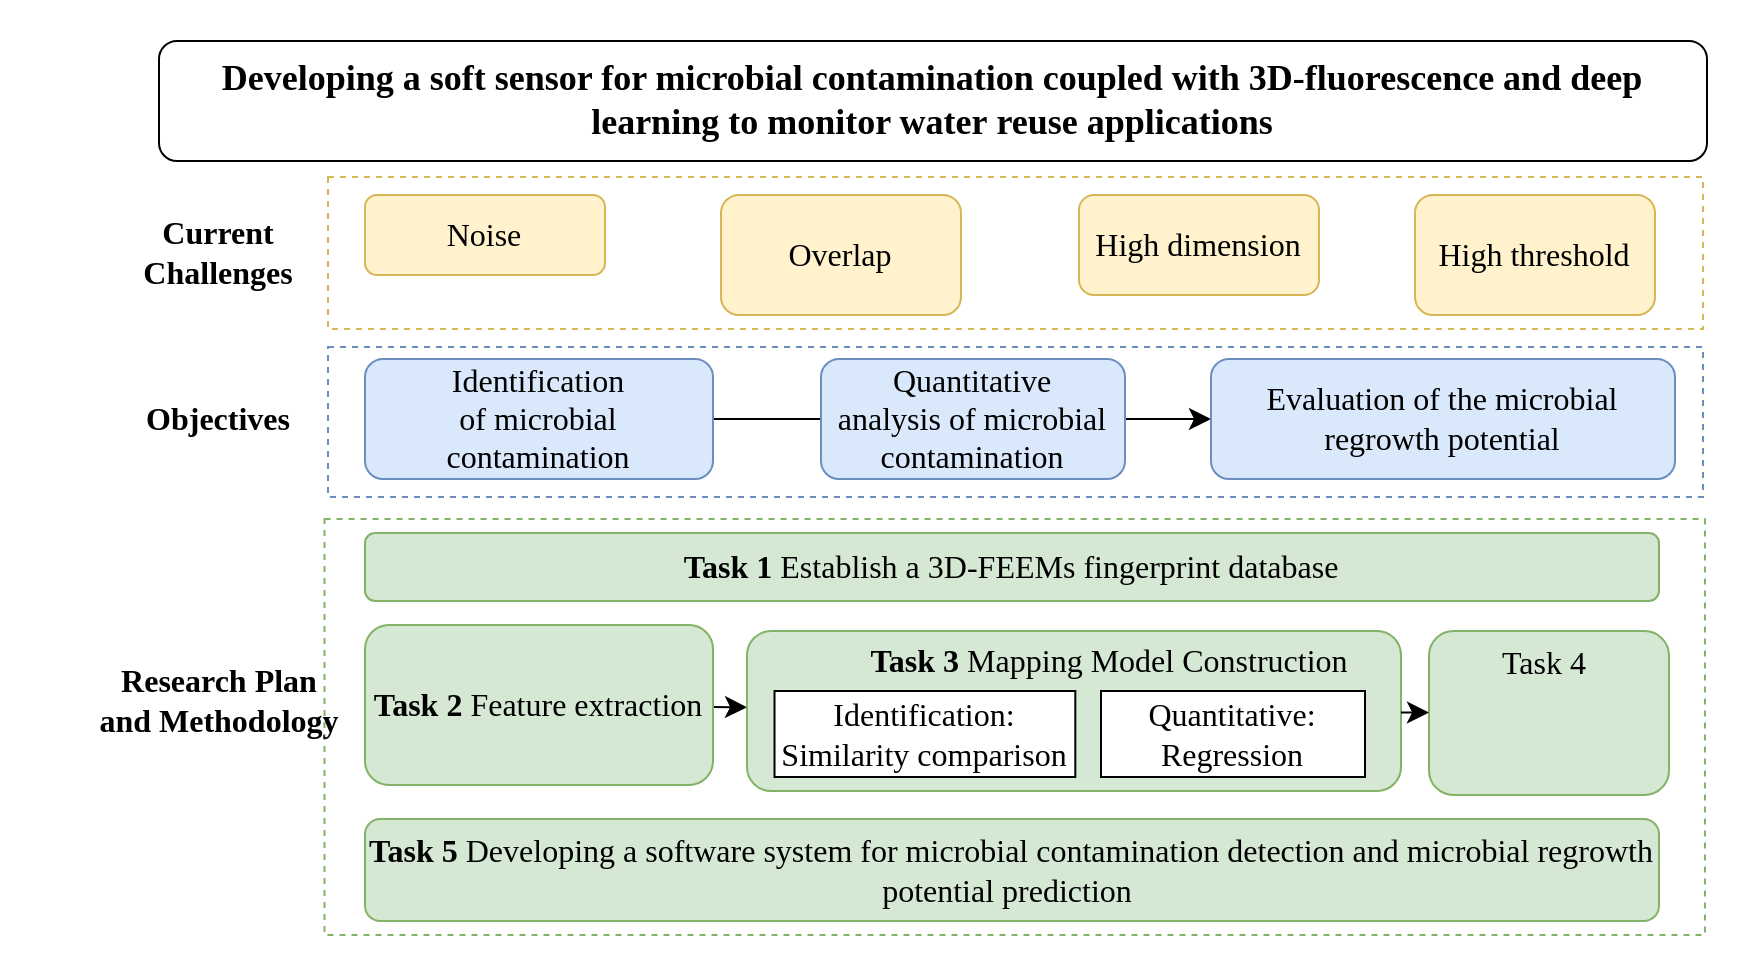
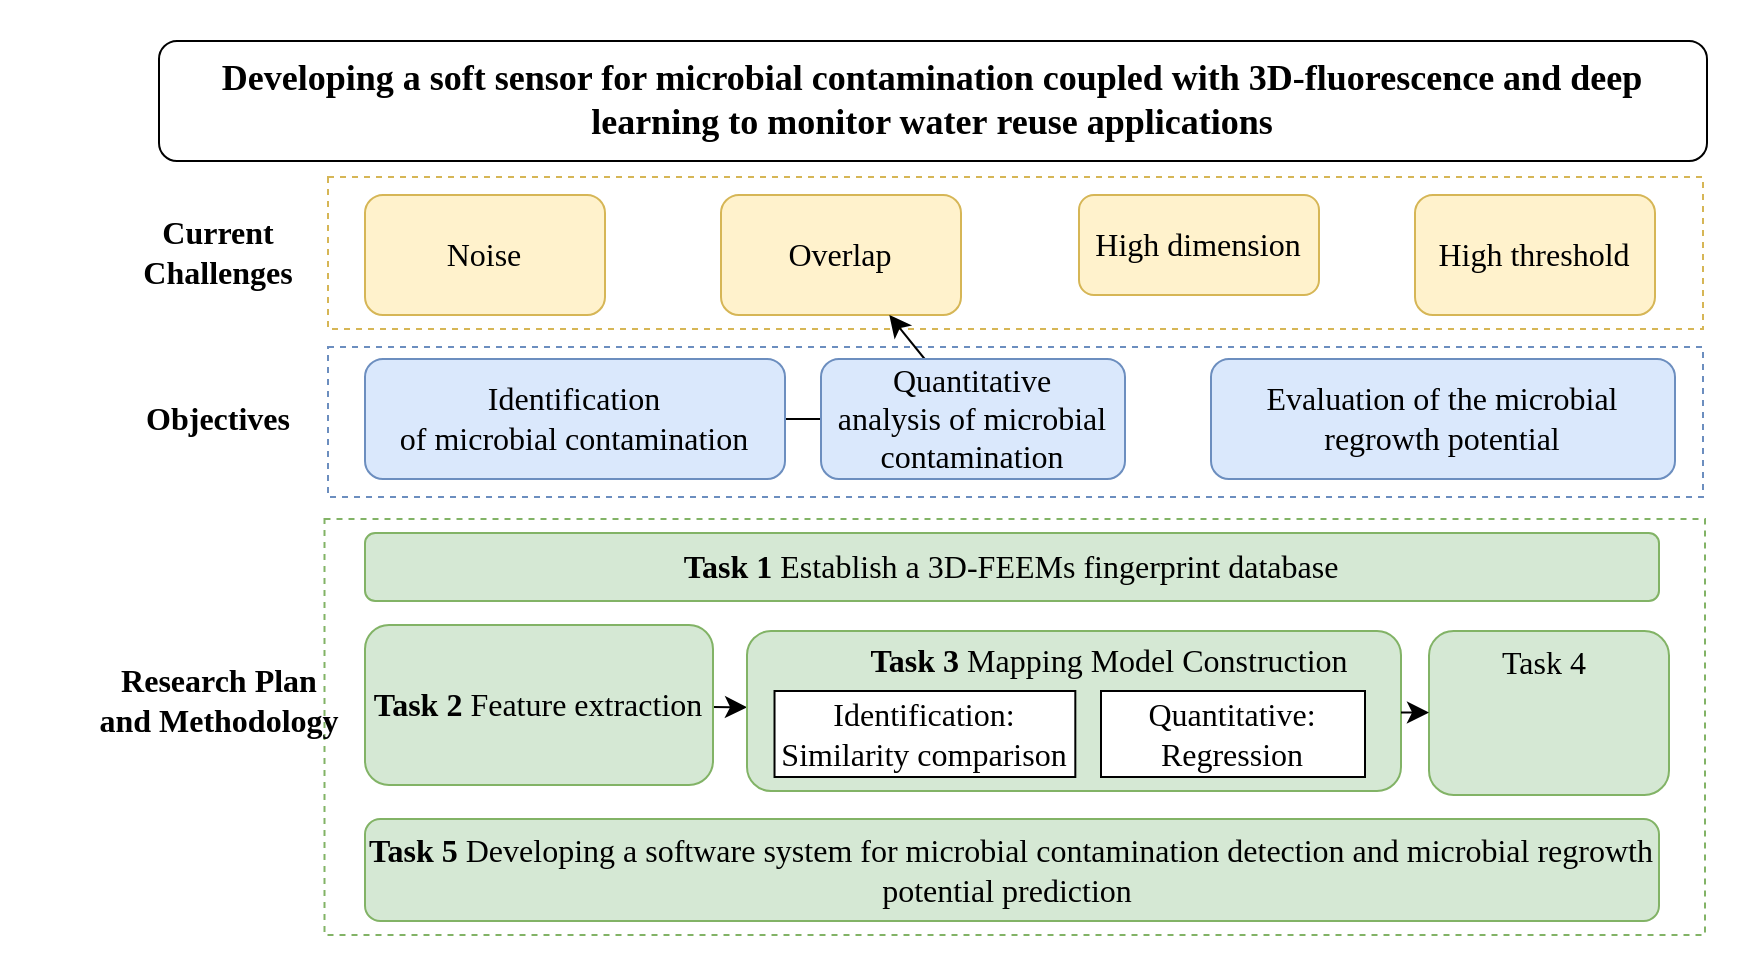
  <mxCell id="0" />
  <mxCell id="1" parent="0" />
  <mxCell id="2" value="" style="rounded=0;whiteSpace=wrap;html=1;fontSize=16;fillStyle=zigzag-line;fillColor=none;dashed=1;strokeColor=#D6B656;strokeWidth=1;" vertex="1" parent="1"><mxGeometry x="163.5" y="88" width="687.5" height="76" as="geometry" /></mxCell>
  <mxCell id="3" value="" style="rounded=0;whiteSpace=wrap;html=1;fontSize=16;fillStyle=zigzag-line;fillColor=none;dashed=1;strokeColor=#6C8EBF;strokeWidth=1;fontFamily=Times New Roman;" vertex="1" parent="1"><mxGeometry x="163.5" y="173" width="687.5" height="75" as="geometry" /></mxCell>
  <mxCell id="4" value="" style="rounded=0;whiteSpace=wrap;html=1;fontSize=16;fillStyle=zigzag-line;fillColor=none;dashed=1;strokeColor=#82B366;strokeWidth=1;fontFamily=Times New Roman;" vertex="1" parent="1"><mxGeometry x="161.75" y="259" width="690.25" height="208" as="geometry" /></mxCell>
- <mxCell id="5" value="Noise" style="rounded=1;whiteSpace=wrap;html=1;fontSize=16;fillColor=#fff2cc;strokeColor=#d6b656;fontFamily=Times New Roman;" vertex="1" parent="1"><mxGeometry x="182" y="97" width="120" height="40" as="geometry" /></mxCell>
+ <mxCell id="5" value="Noise" style="rounded=1;whiteSpace=wrap;html=1;fontSize=16;fillColor=#fff2cc;strokeColor=#d6b656;fontFamily=Times New Roman;" vertex="1" parent="1"><mxGeometry x="182" y="97" width="120" height="60" as="geometry" /></mxCell>
  <mxCell id="6" value="Current&lt;br&gt;Challenges" style="text;html=1;strokeColor=none;fillColor=none;align=center;verticalAlign=middle;whiteSpace=wrap;rounded=0;fontSize=16;fontStyle=1;fontFamily=Times New Roman;" vertex="1" parent="1"><mxGeometry x="79" y="111" width="60" height="30" as="geometry" /></mxCell>
  <mxCell id="7" value="Objectives" style="text;html=1;strokeColor=none;fillColor=none;align=center;verticalAlign=middle;whiteSpace=wrap;rounded=0;fontSize=16;fontStyle=1;fontFamily=Times New Roman;" vertex="1" parent="1"><mxGeometry x="79" y="194" width="60" height="30" as="geometry" /></mxCell>
  <mxCell id="8" value="Research&amp;nbsp;Plan &lt;br&gt;and Methodology" style="text;html=1;strokeColor=none;fillColor=none;align=center;verticalAlign=middle;whiteSpace=wrap;rounded=0;fontSize=16;fontStyle=1;fontFamily=Times New Roman;" vertex="1" parent="1"><mxGeometry x="20.5" y="335" width="177" height="30" as="geometry" /></mxCell>
  <mxCell id="9" value="Overlap" style="rounded=1;whiteSpace=wrap;html=1;fontSize=16;fillColor=#fff2cc;strokeColor=#d6b656;fontFamily=Times New Roman;" vertex="1" parent="1"><mxGeometry x="360" y="97" width="120" height="60" as="geometry" /></mxCell>
  <mxCell id="10" value="High dimension" style="rounded=1;whiteSpace=wrap;html=1;fontSize=16;fillColor=#fff2cc;strokeColor=#d6b656;fontFamily=Times New Roman;" vertex="1" parent="1"><mxGeometry x="539" y="97" width="120" height="50" as="geometry" /></mxCell>
  <mxCell id="11" value="High threshold" style="rounded=1;whiteSpace=wrap;html=1;fontSize=16;fillColor=#fff2cc;strokeColor=#d6b656;fontFamily=Times New Roman;" vertex="1" parent="1"><mxGeometry x="707" y="97" width="120" height="60" as="geometry" /></mxCell>
  <mxCell id="12" value="" style="edgeStyle=none;curved=1;rounded=0;orthogonalLoop=1;jettySize=auto;html=1;fontSize=12;startSize=8;endSize=8;fontFamily=Times New Roman;endArrow=none;" edge="1" parent="1" source="13" target="15"><mxGeometry relative="1" as="geometry" /></mxCell>
- <mxCell id="13" value="Identification&lt;br&gt;of microbial contamination" style="rounded=1;whiteSpace=wrap;html=1;fontSize=16;fillColor=#dae8fc;strokeColor=#6c8ebf;fontFamily=Times New Roman;" vertex="1" parent="1"><mxGeometry x="182" y="179" width="174" height="60" as="geometry" /></mxCell>
- <mxCell id="14" value="" style="edgeStyle=none;curved=1;rounded=0;orthogonalLoop=1;jettySize=auto;html=1;fontSize=12;startSize=8;endSize=8;fontFamily=Times New Roman;" edge="1" parent="1" source="15" target="16"><mxGeometry relative="1" as="geometry" /></mxCell>
+ <mxCell id="13" value="Identification&lt;br&gt;of microbial contamination" style="rounded=1;whiteSpace=wrap;html=1;fontSize=16;fillColor=#dae8fc;strokeColor=#6c8ebf;fontFamily=Times New Roman;" vertex="1" parent="1"><mxGeometry x="182" y="179" width="210" height="60" as="geometry" /></mxCell>
+ <mxCell id="14" value="" style="edgeStyle=none;curved=1;rounded=0;orthogonalLoop=1;jettySize=auto;html=1;fontSize=12;startSize=8;endSize=8;fontFamily=Times New Roman;" edge="1" parent="1" source="15" target="9"><mxGeometry relative="1" as="geometry" /></mxCell>
  <mxCell id="15" value="Quantitative&lt;br&gt;analysis of microbial contamination" style="whiteSpace=wrap;html=1;fontSize=16;rounded=1;fillColor=#dae8fc;strokeColor=#6c8ebf;fontFamily=Times New Roman;" vertex="1" parent="1"><mxGeometry x="410" y="179" width="152" height="60" as="geometry" /></mxCell>
  <mxCell id="16" value="Evaluation&amp;nbsp;of the microbial regrowth potential" style="whiteSpace=wrap;html=1;fontSize=16;rounded=1;fillColor=#dae8fc;strokeColor=#6c8ebf;fontFamily=Times New Roman;" vertex="1" parent="1"><mxGeometry x="605" y="179" width="232" height="60" as="geometry" /></mxCell>
  <mxCell id="17" value="&lt;b&gt;Task 1 &lt;/b&gt;Establish&amp;nbsp;a &lt;span style=&quot;font-size: 12pt;&quot; lang=&quot;EN-US&quot;&gt;3D-FEEMs &lt;/span&gt;&lt;span style=&quot;font-size:12.0pt;font-family:&lt;br/&gt;&amp;quot;Times New Roman&amp;quot;,serif;mso-fareast-font-family:PMingLiU;mso-font-kerning:1.0pt;&lt;br/&gt;mso-ansi-language:EN-US;mso-fareast-language:ZH-TW;mso-bidi-language:AR-SA&quot; lang=&quot;EN-US&quot;&gt;fingerprint database&lt;/span&gt;" style="rounded=1;whiteSpace=wrap;html=1;fontSize=16;fillColor=#d5e8d4;strokeColor=#82b366;fontFamily=Times New Roman;" vertex="1" parent="1"><mxGeometry x="182" y="266" width="647" height="34" as="geometry" /></mxCell>
  <mxCell id="18" value="" style="edgeStyle=none;curved=1;rounded=0;orthogonalLoop=1;jettySize=auto;html=1;fontSize=12;startSize=8;endSize=8;fontFamily=Times New Roman;" edge="1" parent="1" source="19" target="23"><mxGeometry relative="1" as="geometry" /></mxCell>
  <mxCell id="19" value="&lt;b style=&quot;border-color: var(--border-color);&quot;&gt;Task 2&amp;nbsp;&lt;/b&gt;Feature extraction" style="rounded=1;whiteSpace=wrap;html=1;fontSize=16;verticalAlign=middle;fillColor=#d5e8d4;strokeColor=#82b366;fontFamily=Times New Roman;" vertex="1" parent="1"><mxGeometry x="182" y="312" width="174" height="80" as="geometry" /></mxCell>
  <mxCell id="20" value="&lt;b&gt;Task 5 &lt;/b&gt;Developing a software system for microbial contamination detection and microbial&amp;nbsp;regrowth potential prediction&amp;nbsp;" style="rounded=1;whiteSpace=wrap;html=1;fontSize=16;fillColor=#d5e8d4;strokeColor=#82b366;fontFamily=Times New Roman;" vertex="1" parent="1"><mxGeometry x="182" y="409" width="647" height="51" as="geometry" /></mxCell>
  <mxCell id="21" value="&lt;font style=&quot;font-size: 18px;&quot; face=&quot;Times New Roman&quot;&gt;&lt;a style=&quot;border-color: var(--border-color); text-align: left;&quot; name=&quot;OLE_LINK8&quot;&gt;&lt;b style=&quot;border-color: var(--border-color);&quot;&gt;Developing a soft&amp;nbsp;sensor for microbial contamination coupled with 3D-fluorescence and&amp;nbsp;&lt;/b&gt;&lt;/a&gt;&lt;a style=&quot;border-color: var(--border-color); text-align: left;&quot; name=&quot;OLE_LINK13&quot;&gt;&lt;b style=&quot;border-color: var(--border-color);&quot;&gt;deep learning&lt;/b&gt;&lt;/a&gt;&lt;span style=&quot;border-color: var(--border-color); text-align: left;&quot;&gt;&lt;b style=&quot;border-color: var(--border-color);&quot;&gt;&lt;span style=&quot;border-color: var(--border-color);&quot; lang=&quot;EN-US&quot;&gt;&amp;nbsp;&lt;/span&gt;&lt;/b&gt;&lt;/span&gt;&lt;b style=&quot;border-color: var(--border-color); text-align: left;&quot;&gt;&lt;span style=&quot;border-color: var(--border-color);&quot; lang=&quot;EN-US&quot;&gt;to monitor water&amp;nbsp;reuse applications&lt;/span&gt;&lt;/b&gt;&lt;/font&gt;" style="rounded=1;whiteSpace=wrap;html=1;fontSize=16;" vertex="1" parent="1"><mxGeometry x="79" y="20" width="774" height="60" as="geometry" /></mxCell>
  <mxCell id="22" value="" style="group" vertex="1" connectable="0" parent="1"><mxGeometry x="373" y="315" width="354" height="80" as="geometry" /></mxCell>
  <mxCell id="23" value="" style="whiteSpace=wrap;html=1;fontSize=16;rounded=1;verticalAlign=top;fillColor=#d5e8d4;strokeColor=#82b366;fontFamily=Times New Roman;" vertex="1" parent="22"><mxGeometry width="327" height="80" as="geometry" /></mxCell>
  <mxCell id="24" value="&lt;b style=&quot;border-color: var(--border-color);&quot;&gt;Task 3&amp;nbsp;&lt;/b&gt;Mapping Model Construction" style="text;html=1;strokeColor=none;fillColor=none;align=center;verticalAlign=middle;whiteSpace=wrap;rounded=0;fontSize=16;fontFamily=Times New Roman;" vertex="1" parent="22"><mxGeometry x="61.446" width="241.197" height="30" as="geometry" /></mxCell>
  <mxCell id="25" value="Identification: Similarity&amp;nbsp;comparison" style="rounded=0;whiteSpace=wrap;html=1;fontSize=16;fontFamily=Times New Roman;" vertex="1" parent="22"><mxGeometry x="13.756" y="30" width="150.404" height="43" as="geometry" /></mxCell>
  <mxCell id="26" value="Quantitative: &lt;br&gt;Regression" style="rounded=0;whiteSpace=wrap;html=1;fontSize=16;fontFamily=Times New Roman;" vertex="1" parent="22"><mxGeometry x="177" y="30" width="132" height="43" as="geometry" /></mxCell>
  <mxCell id="27" value="Task 4&amp;nbsp;" style="whiteSpace=wrap;html=1;fontSize=16;fontFamily=Times New Roman;verticalAlign=top;fillColor=#d5e8d4;strokeColor=#82b366;rounded=1;" vertex="1" parent="1"><mxGeometry x="714" y="315" width="120" height="82" as="geometry" /></mxCell>
  <mxCell id="28" value="" style="edgeStyle=none;curved=1;rounded=0;orthogonalLoop=1;jettySize=auto;html=1;fontSize=12;startSize=8;endSize=8;" edge="1" parent="1" source="23" target="27"><mxGeometry relative="1" as="geometry" /></mxCell>
